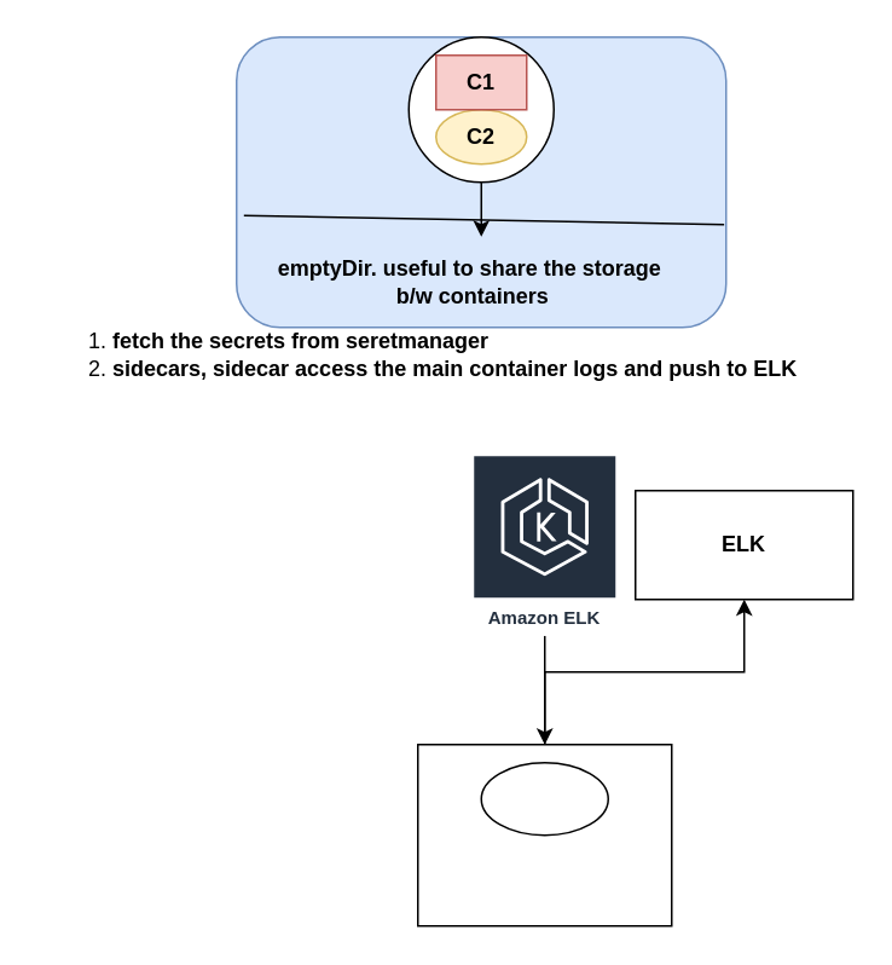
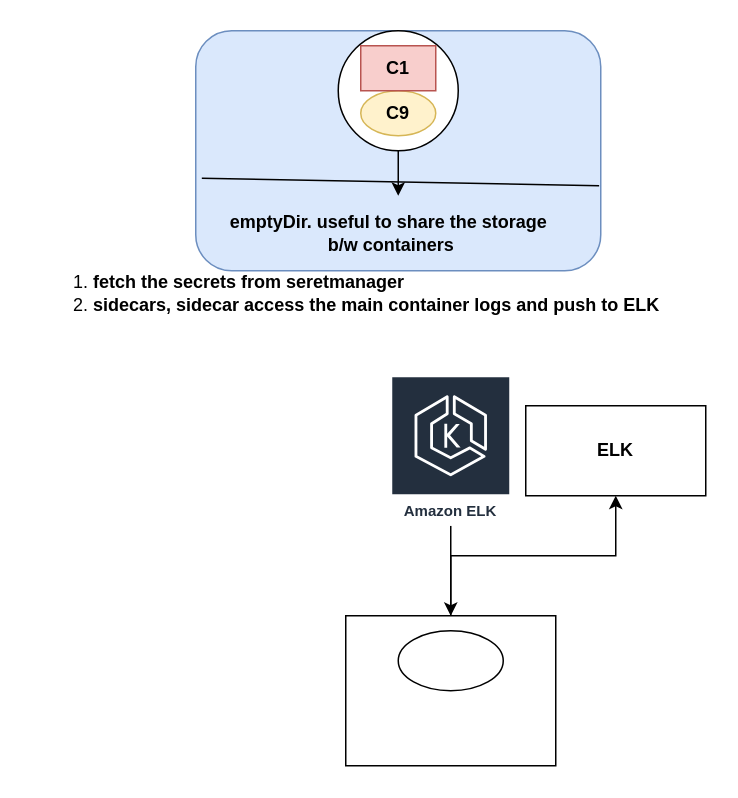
  <mxCell id="0" />
  <mxCell id="1" parent="0" />
  <mxCell id="2" value="" style="rounded=1;whiteSpace=wrap;html=1;fillColor=#dae8fc;strokeColor=#6c8ebf;" vertex="1" parent="1"><mxGeometry x="130" y="20" width="270" height="160" as="geometry" /></mxCell>
  <mxCell id="3" value="" style="endArrow=none;html=1;rounded=0;exitX=0.015;exitY=0.615;exitDx=0;exitDy=0;exitPerimeter=0;entryX=0.996;entryY=0.646;entryDx=0;entryDy=0;entryPerimeter=0;" edge="1" parent="1" source="2" target="2"><mxGeometry width="50" height="50" relative="1" as="geometry"><mxPoint x="290" y="260" as="sourcePoint" /><mxPoint x="340" y="210" as="targetPoint" /></mxGeometry></mxCell>
  <mxCell id="4" style="edgeStyle=orthogonalEdgeStyle;rounded=0;orthogonalLoop=1;jettySize=auto;html=1;" edge="1" parent="1"><mxGeometry relative="1" as="geometry"><mxPoint x="265" y="130" as="targetPoint" /><mxPoint x="265" y="100" as="sourcePoint" /></mxGeometry></mxCell>
  <mxCell id="5" value="&lt;b&gt;emptyDir. useful to share the storage&amp;nbsp;&lt;/b&gt;&lt;div&gt;&lt;b&gt;b/w containers&lt;/b&gt;&lt;/div&gt;" style="text;html=1;align=center;verticalAlign=middle;resizable=0;points=[];autosize=1;strokeColor=none;fillColor=none;" vertex="1" parent="1"><mxGeometry x="140" y="135" width="240" height="40" as="geometry" /></mxCell>
  <mxCell id="6" value="" style="ellipse;whiteSpace=wrap;html=1;aspect=fixed;" vertex="1" parent="1"><mxGeometry x="225" y="20" width="80" height="80" as="geometry" /></mxCell>
- <mxCell id="7" value="&lt;b&gt;C2&lt;/b&gt;" style="ellipse;whiteSpace=wrap;html=1;fillColor=#fff2cc;strokeColor=#d6b656;" vertex="1" parent="1"><mxGeometry x="240" y="60" width="50" height="30" as="geometry" /></mxCell>
+ <mxCell id="7" value="&lt;b&gt;C9&lt;/b&gt;" style="ellipse;whiteSpace=wrap;html=1;fillColor=#fff2cc;strokeColor=#d6b656;" vertex="1" parent="1"><mxGeometry x="240" y="60" width="50" height="30" as="geometry" /></mxCell>
  <mxCell id="8" value="&lt;b&gt;C1&lt;/b&gt;" style="whiteSpace=wrap;html=1;fillColor=#f8cecc;strokeColor=#b85450;rounded=0;" vertex="1" parent="1"><mxGeometry x="240" y="30" width="50" height="30" as="geometry" /></mxCell>
  <mxCell id="9" value="&lt;ol&gt;&lt;li&gt;&lt;b&gt;fetch the secrets from seretmanager&lt;/b&gt;&lt;/li&gt;&lt;li&gt;&lt;b&gt;sidecars, sidecar access the main container logs and push to ELK&lt;/b&gt;&lt;/li&gt;&lt;/ol&gt;" style="text;html=1;align=left;verticalAlign=middle;resizable=0;points=[];autosize=1;strokeColor=none;fillColor=none;" vertex="1" parent="1"><mxGeometry x="20" y="160" width="440" height="70" as="geometry" /></mxCell>
  <mxCell id="10" style="edgeStyle=orthogonalEdgeStyle;rounded=0;orthogonalLoop=1;jettySize=auto;html=1;entryX=0.5;entryY=1;entryDx=0;entryDy=0;" edge="1" parent="1" source="11" target="15"><mxGeometry relative="1" as="geometry" /></mxCell>
  <mxCell id="11" value="" style="rounded=0;whiteSpace=wrap;html=1;" vertex="1" parent="1"><mxGeometry x="230" y="410" width="140" height="100" as="geometry" /></mxCell>
  <mxCell id="12" style="edgeStyle=orthogonalEdgeStyle;rounded=0;orthogonalLoop=1;jettySize=auto;html=1;entryX=0.5;entryY=0;entryDx=0;entryDy=0;" edge="1" parent="1" source="13" target="11"><mxGeometry relative="1" as="geometry" /></mxCell>
  <mxCell id="13" value="Amazon ELK" style="sketch=0;outlineConnect=0;fontColor=#232F3E;gradientColor=none;strokeColor=#ffffff;fillColor=#232F3E;dashed=0;verticalLabelPosition=middle;verticalAlign=bottom;align=center;html=1;whiteSpace=wrap;fontSize=10;fontStyle=1;spacing=3;shape=mxgraph.aws4.productIcon;prIcon=mxgraph.aws4.eks;" vertex="1" parent="1"><mxGeometry x="260" y="250" width="80" height="100" as="geometry" /></mxCell>
  <mxCell id="14" value="" style="ellipse;whiteSpace=wrap;html=1;" vertex="1" parent="1"><mxGeometry x="265" y="420" width="70" height="40" as="geometry" /></mxCell>
  <mxCell id="15" value="&lt;b&gt;ELK&lt;/b&gt;" style="rounded=0;whiteSpace=wrap;html=1;" vertex="1" parent="1"><mxGeometry x="350" y="270" width="120" height="60" as="geometry" /></mxCell>
